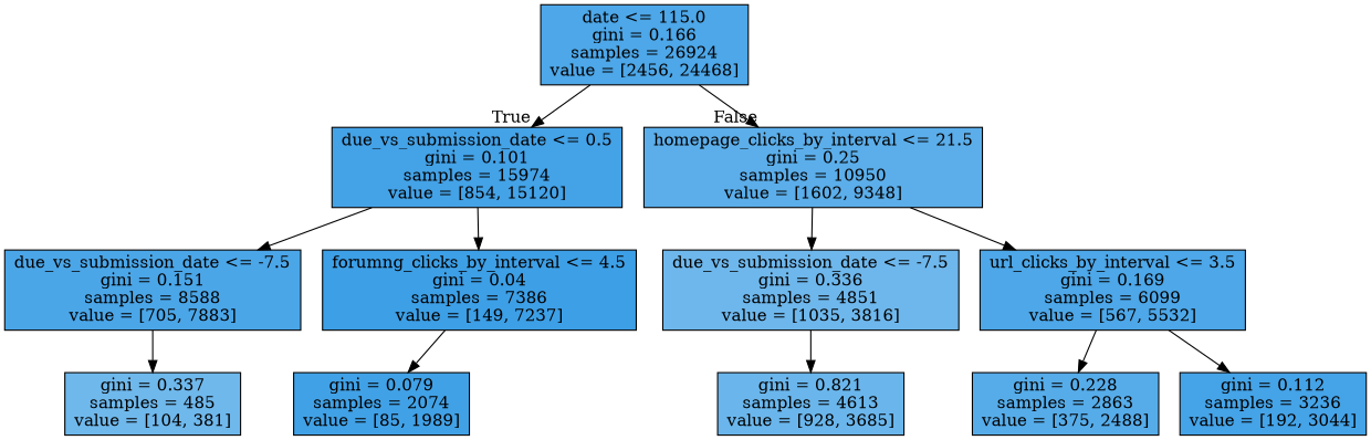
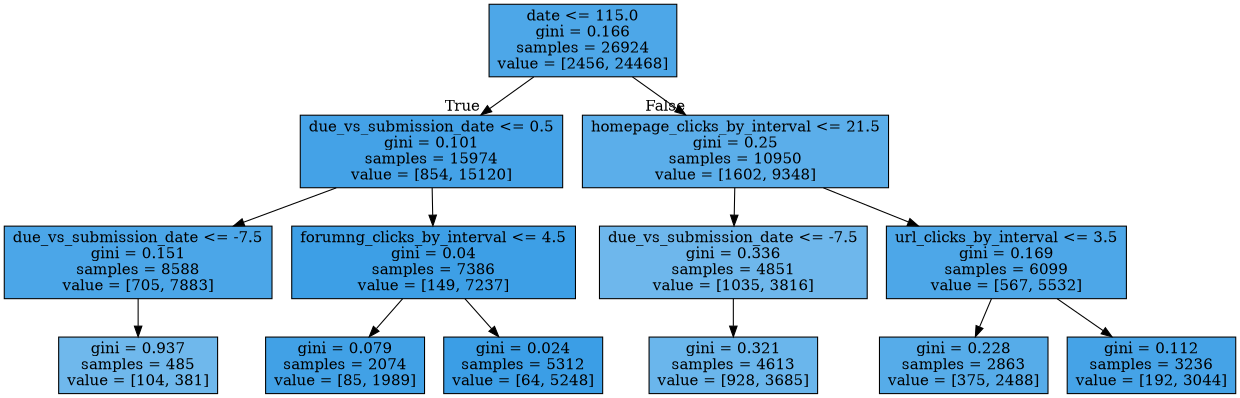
  digraph {
    node [color=black fillcolor="#399de5e5" shape=box style=filled]
    n1 [label="date <= 115.0\ngini = 0.166\nsamples = 26924\nvalue = [2456, 24468]"]
    n2 [fillcolor="#399de5f1" label="due_vs_submission_date <= 0.5\ngini = 0.101\nsamples = 15974\nvalue = [854, 15120]"]
    n3 [fillcolor="#399de5d3" label="homepage_clicks_by_interval <= 21.5\ngini = 0.25\nsamples = 10950\nvalue = [1602, 9348]"]
    n4 [fillcolor="#399de5e8" label="due_vs_submission_date <= -7.5\ngini = 0.151\nsamples = 8588\nvalue = [705, 7883]"]
    n5 [fillcolor="#399de5fa" label="forumng_clicks_by_interval <= 4.5\ngini = 0.04\nsamples = 7386\nvalue = [149, 7237]"]
    n6 [fillcolor="#399de5ba" label="due_vs_submission_date <= -7.5\ngini = 0.336\nsamples = 4851\nvalue = [1035, 3816]"]
    n7 [label="url_clicks_by_interval <= 3.5\ngini = 0.169\nsamples = 6099\nvalue = [567, 5532]"]
-   n8 [fillcolor="#399de5b9" label="gini = 0.337\nsamples = 485\nvalue = [104, 381]"]
+   n8 [fillcolor="#399de5b9" label="gini = 0.937\nsamples = 485\nvalue = [104, 381]"]
    n9 [fillcolor="#399de5f4" label="gini = 0.079\nsamples = 2074\nvalue = [85, 1989]"]
-   n11 [fillcolor="#399de5bf" label="gini = 0.821\nsamples = 4613\nvalue = [928, 3685]"]
+   n10 [fillcolor="#399de5fc" label="gini = 0.024\nsamples = 5312\nvalue = [64, 5248]"]
+   n11 [fillcolor="#399de5bf" label="gini = 0.321\nsamples = 4613\nvalue = [928, 3685]"]
    n12 [fillcolor="#399de5d9" label="gini = 0.228\nsamples = 2863\nvalue = [375, 2488]"]
    n13 [fillcolor="#399de5ef" label="gini = 0.112\nsamples = 3236\nvalue = [192, 3044]"]
    n1 -> n2 [headlabel=True labelangle=45 labeldistance=2.5]
    n1 -> n3 [headlabel=False labelangle=-45 labeldistance=2.5]
    n2 -> n4
    n2 -> n5
    n3 -> n6
    n3 -> n7
    n4 -> n8
    n5 -> n9
+   n5 -> n10
    n6 -> n11
    n7 -> n12
    n7 -> n13
  }
